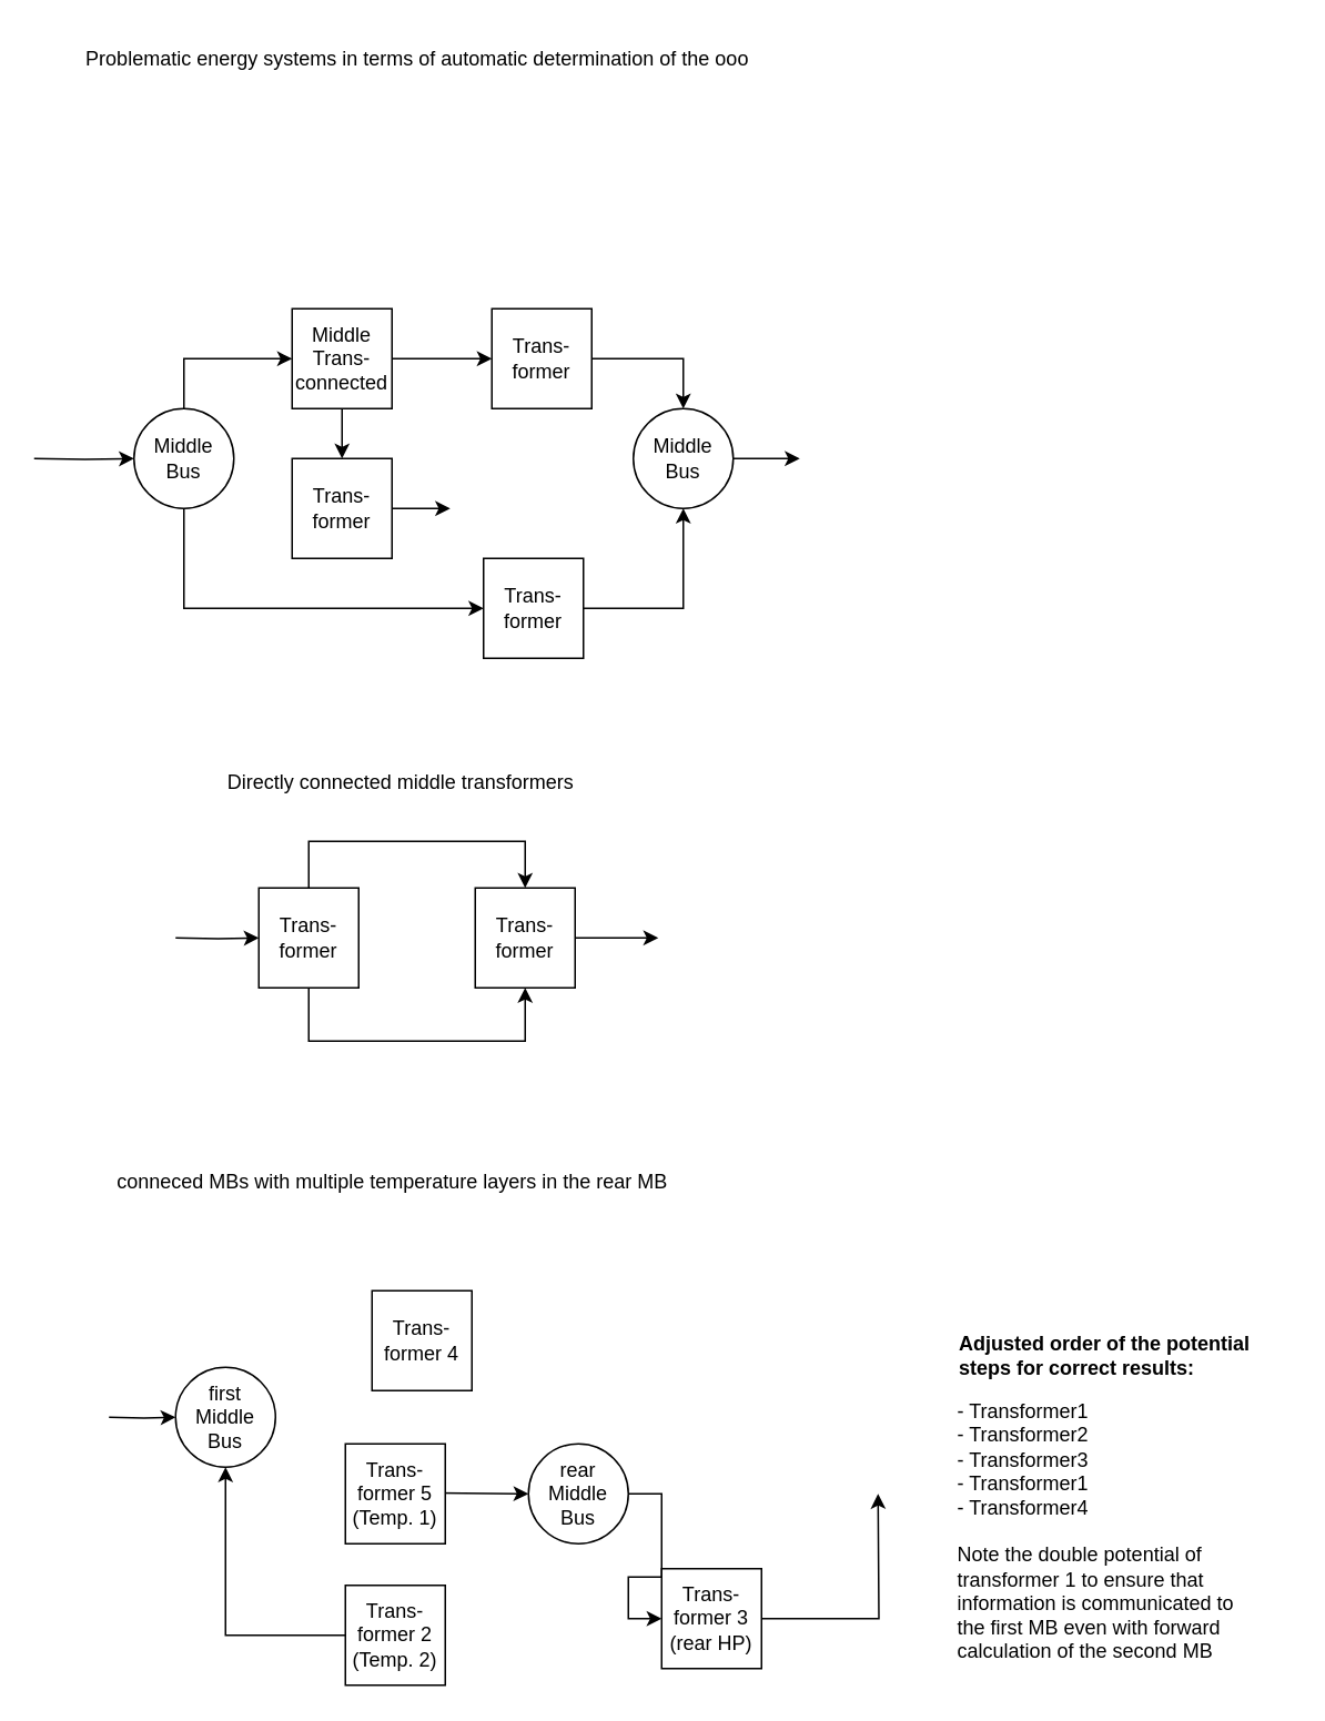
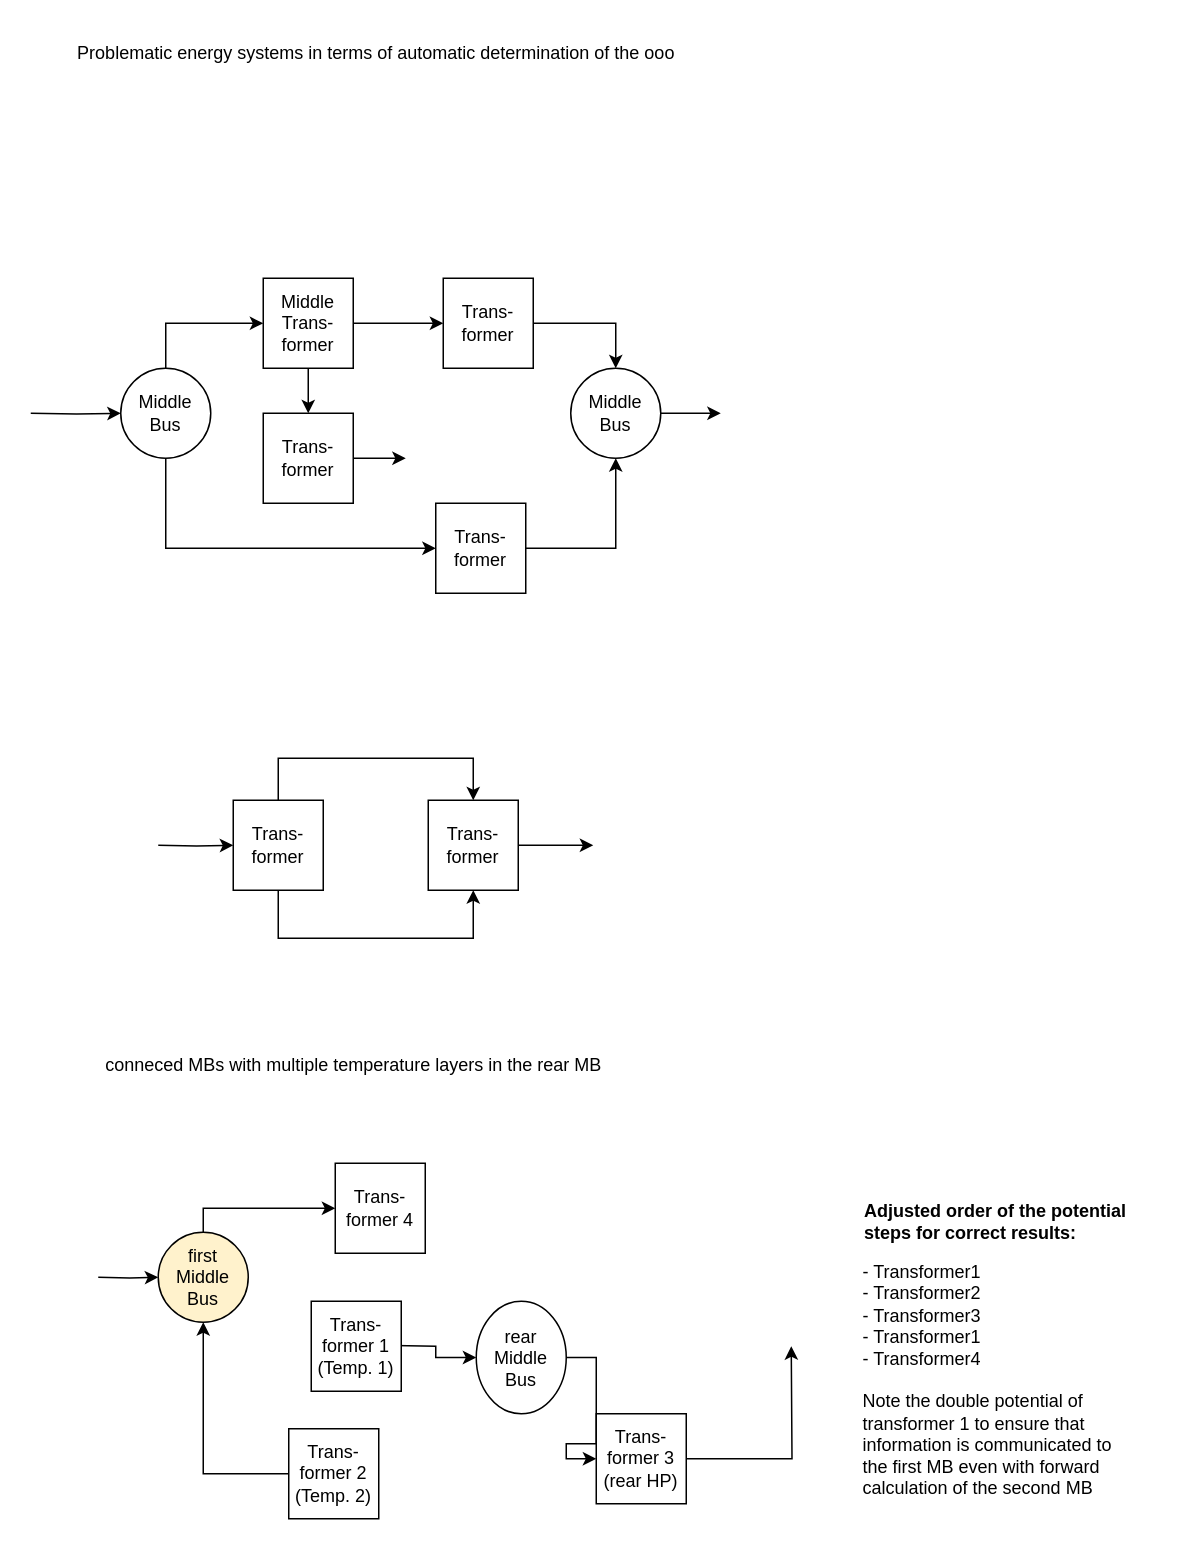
  <mxCell id="0" />
  <mxCell id="1" parent="0" />
  <mxCell id="2" value="" style="edgeStyle=orthogonalEdgeStyle;rounded=0;orthogonalLoop=1;jettySize=auto;html=1;fontSize=15;fontColor=#141414;startArrow=none;startFill=0;" parent="1" source="8" target="3" edge="1"><mxGeometry relative="1" as="geometry" /></mxCell>
  <mxCell id="3" value="Trans-former" style="rounded=0;whiteSpace=wrap;html=1;" parent="1" vertex="1"><mxGeometry x="295" y="185" width="60" height="60" as="geometry" /></mxCell>
  <mxCell id="4" value="" style="edgeStyle=orthogonalEdgeStyle;rounded=0;orthogonalLoop=1;jettySize=auto;html=1;fontSize=15;fontColor=#141414;startArrow=none;startFill=0;" parent="1" source="3" target="6" edge="1"><mxGeometry relative="1" as="geometry"><Array as="points"><mxPoint x="410" y="215" /></Array></mxGeometry></mxCell>
  <mxCell id="5" style="edgeStyle=orthogonalEdgeStyle;rounded=0;orthogonalLoop=1;jettySize=auto;html=1;fontSize=14;" parent="1" source="6" edge="1"><mxGeometry relative="1" as="geometry"><mxPoint x="480" y="275" as="targetPoint" /></mxGeometry></mxCell>
  <mxCell id="6" value="Middle Bus" style="ellipse;whiteSpace=wrap;html=1;" parent="1" vertex="1"><mxGeometry x="380" y="245" width="60" height="60" as="geometry" /></mxCell>
  <mxCell id="7" value="" style="edgeStyle=orthogonalEdgeStyle;rounded=0;orthogonalLoop=1;jettySize=auto;html=1;" parent="1" source="8" target="17" edge="1"><mxGeometry relative="1" as="geometry" /></mxCell>
- <mxCell id="8" value="Middle Trans-connected" style="rounded=0;whiteSpace=wrap;html=1;" parent="1" vertex="1"><mxGeometry x="175" y="185" width="60" height="60" as="geometry" /></mxCell>
+ <mxCell id="8" value="Middle Trans-former" style="rounded=0;whiteSpace=wrap;html=1;" parent="1" vertex="1"><mxGeometry x="175" y="185" width="60" height="60" as="geometry" /></mxCell>
  <mxCell id="9" value="" style="edgeStyle=orthogonalEdgeStyle;rounded=0;orthogonalLoop=1;jettySize=auto;html=1;fontSize=15;fontColor=#141414;startArrow=none;startFill=0;entryX=0.5;entryY=1;entryDx=0;entryDy=0;exitX=1;exitY=0.5;exitDx=0;exitDy=0;" parent="1" source="10" target="6" edge="1"><mxGeometry relative="1" as="geometry"><mxPoint x="414.25" y="355" as="targetPoint" /><Array as="points" /><mxPoint x="330" y="335" as="sourcePoint" /></mxGeometry></mxCell>
  <mxCell id="10" value="Trans-former" style="rounded=0;whiteSpace=wrap;html=1;" parent="1" vertex="1"><mxGeometry x="290" y="335" width="60" height="60" as="geometry" /></mxCell>
  <mxCell id="11" style="edgeStyle=orthogonalEdgeStyle;rounded=0;orthogonalLoop=1;jettySize=auto;html=1;entryX=0;entryY=0.5;entryDx=0;entryDy=0;fontSize=14;" parent="1" source="14" target="8" edge="1"><mxGeometry relative="1" as="geometry"><Array as="points"><mxPoint x="110" y="215" /></Array></mxGeometry></mxCell>
  <mxCell id="12" style="edgeStyle=orthogonalEdgeStyle;rounded=0;orthogonalLoop=1;jettySize=auto;html=1;entryX=0;entryY=0.5;entryDx=0;entryDy=0;fontSize=14;exitX=0.5;exitY=1;exitDx=0;exitDy=0;" parent="1" source="14" target="10" edge="1"><mxGeometry relative="1" as="geometry"><mxPoint x="90.75" y="355" as="sourcePoint" /></mxGeometry></mxCell>
  <mxCell id="13" style="edgeStyle=orthogonalEdgeStyle;rounded=0;orthogonalLoop=1;jettySize=auto;html=1;fontSize=14;" parent="1" target="14" edge="1"><mxGeometry relative="1" as="geometry"><mxPoint x="20" y="275" as="sourcePoint" /></mxGeometry></mxCell>
  <mxCell id="14" value="Middle Bus" style="ellipse;whiteSpace=wrap;html=1;" parent="1" vertex="1"><mxGeometry x="80" y="245" width="60" height="60" as="geometry" /></mxCell>
  <mxCell id="15" value="Problematic energy systems in terms of automatic determination of the ooo" style="text;html=1;align=center;verticalAlign=middle;resizable=0;points=[];autosize=1;strokeColor=none;fillColor=none;" parent="1" vertex="1"><mxGeometry x="40" y="20" width="420" height="30" as="geometry" /></mxCell>
  <mxCell id="16" style="edgeStyle=orthogonalEdgeStyle;rounded=0;orthogonalLoop=1;jettySize=auto;html=1;" parent="1" source="17" edge="1"><mxGeometry relative="1" as="geometry"><mxPoint x="270" y="305" as="targetPoint" /></mxGeometry></mxCell>
  <mxCell id="17" value="Trans-former" style="rounded=0;whiteSpace=wrap;html=1;" parent="1" vertex="1"><mxGeometry x="175" y="275" width="60" height="60" as="geometry" /></mxCell>
  <mxCell id="18" style="edgeStyle=orthogonalEdgeStyle;rounded=0;orthogonalLoop=1;jettySize=auto;html=1;entryX=0.5;entryY=0;entryDx=0;entryDy=0;" parent="1" source="21" target="23" edge="1"><mxGeometry relative="1" as="geometry"><Array as="points"><mxPoint x="185" y="505" /><mxPoint x="315" y="505" /></Array></mxGeometry></mxCell>
  <mxCell id="19" style="edgeStyle=orthogonalEdgeStyle;rounded=0;orthogonalLoop=1;jettySize=auto;html=1;entryX=0.5;entryY=1;entryDx=0;entryDy=0;" parent="1" source="21" target="23" edge="1"><mxGeometry relative="1" as="geometry"><Array as="points"><mxPoint x="185" y="625" /><mxPoint x="315" y="625" /></Array></mxGeometry></mxCell>
  <mxCell id="20" style="edgeStyle=orthogonalEdgeStyle;rounded=0;orthogonalLoop=1;jettySize=auto;html=1;" parent="1" target="21" edge="1"><mxGeometry relative="1" as="geometry"><mxPoint x="105" y="563" as="sourcePoint" /></mxGeometry></mxCell>
  <mxCell id="21" value="Trans-former" style="rounded=0;whiteSpace=wrap;html=1;" parent="1" vertex="1"><mxGeometry x="155" y="533" width="60" height="60" as="geometry" /></mxCell>
  <mxCell id="22" style="edgeStyle=orthogonalEdgeStyle;rounded=0;orthogonalLoop=1;jettySize=auto;html=1;" parent="1" source="23" edge="1"><mxGeometry relative="1" as="geometry"><mxPoint x="395" y="563" as="targetPoint" /></mxGeometry></mxCell>
  <mxCell id="23" value="Trans-former" style="rounded=0;whiteSpace=wrap;html=1;" parent="1" vertex="1"><mxGeometry x="285" y="533" width="60" height="60" as="geometry" /></mxCell>
- <mxCell id="24" value="Directly connected middle transformers" style="text;html=1;align=center;verticalAlign=middle;resizable=0;points=[];autosize=1;strokeColor=none;fillColor=none;" parent="1" vertex="1"><mxGeometry x="125" y="455" width="230" height="30" as="geometry" /></mxCell>
  <mxCell id="25" value="" style="edgeStyle=orthogonalEdgeStyle;rounded=0;orthogonalLoop=1;jettySize=auto;html=1;fontSize=15;fontColor=#141414;startArrow=none;startFill=0;entryX=0;entryY=0.5;entryDx=0;entryDy=0;" parent="1" target="28" edge="1"><mxGeometry relative="1" as="geometry"><mxPoint x="262" y="896.5" as="sourcePoint" /><mxPoint x="322" y="896.5" as="targetPoint" /></mxGeometry></mxCell>
  <mxCell id="26" value="Trans-former 4" style="rounded=0;whiteSpace=wrap;html=1;" parent="1" vertex="1"><mxGeometry x="223" y="775" width="60" height="60" as="geometry" /></mxCell>
  <mxCell id="27" style="edgeStyle=orthogonalEdgeStyle;rounded=0;orthogonalLoop=1;jettySize=auto;html=1;entryX=0;entryY=0.5;entryDx=0;entryDy=0;" parent="1" source="28" target="37" edge="1"><mxGeometry relative="1" as="geometry" /></mxCell>
- <mxCell id="28" value="rear&lt;br&gt;Middle Bus" style="ellipse;whiteSpace=wrap;html=1;" parent="1" vertex="1"><mxGeometry x="317" y="867" width="60" height="60" as="geometry" /></mxCell>
+ <mxCell id="28" value="rear&lt;br&gt;Middle Bus" style="ellipse;whiteSpace=wrap;html=1;" parent="1" vertex="1"><mxGeometry x="317" y="867" width="60" height="75" as="geometry" /></mxCell>
+ <mxCell id="29" style="edgeStyle=orthogonalEdgeStyle;rounded=0;orthogonalLoop=1;jettySize=auto;html=1;entryX=0;entryY=0.5;entryDx=0;entryDy=0;" parent="1" source="31" target="26" edge="1"><mxGeometry relative="1" as="geometry"><Array as="points"><mxPoint x="135" y="805" /></Array></mxGeometry></mxCell>
  <mxCell id="30" style="edgeStyle=orthogonalEdgeStyle;rounded=0;orthogonalLoop=1;jettySize=auto;html=1;" parent="1" target="31" edge="1"><mxGeometry relative="1" as="geometry"><mxPoint x="65" y="851" as="sourcePoint" /></mxGeometry></mxCell>
- <mxCell id="31" value="first&lt;br&gt;Middle Bus" style="ellipse;whiteSpace=wrap;html=1;" parent="1" vertex="1"><mxGeometry x="105" y="821" width="60" height="60" as="geometry" /></mxCell>
+ <mxCell id="31" value="first&lt;br&gt;Middle Bus" style="ellipse;whiteSpace=wrap;html=1;fillColor=#fff2cc;" parent="1" vertex="1"><mxGeometry x="105" y="821" width="60" height="60" as="geometry" /></mxCell>
  <mxCell id="32" value="conneced MBs with multiple temperature layers in the rear MB" style="text;html=1;align=center;verticalAlign=middle;resizable=0;points=[];autosize=1;strokeColor=none;fillColor=none;" parent="1" vertex="1"><mxGeometry x="60" y="695" width="350" height="30" as="geometry" /></mxCell>
- <mxCell id="33" value="Trans-former 5&lt;br&gt;(Temp. 1)" style="rounded=0;whiteSpace=wrap;html=1;" parent="1" vertex="1"><mxGeometry x="207" y="867" width="60" height="60" as="geometry" /></mxCell>
+ <mxCell id="33" value="Trans-former 1&lt;br&gt;(Temp. 1)" style="rounded=0;whiteSpace=wrap;html=1;" parent="1" vertex="1"><mxGeometry x="207" y="867" width="60" height="60" as="geometry" /></mxCell>
  <mxCell id="34" style="edgeStyle=orthogonalEdgeStyle;rounded=0;orthogonalLoop=1;jettySize=auto;html=1;" parent="1" source="35" target="31" edge="1"><mxGeometry relative="1" as="geometry" /></mxCell>
- <mxCell id="35" value="Trans-former 2&lt;br&gt;(Temp. 2)" style="rounded=0;whiteSpace=wrap;html=1;" parent="1" vertex="1"><mxGeometry x="207" y="952" width="60" height="60" as="geometry" /></mxCell>
+ <mxCell id="35" value="Trans-former 2&lt;br&gt;(Temp. 2)" style="rounded=0;whiteSpace=wrap;html=1;" parent="1" vertex="1"><mxGeometry x="192" y="952" width="60" height="60" as="geometry" /></mxCell>
  <mxCell id="36" style="edgeStyle=orthogonalEdgeStyle;rounded=0;orthogonalLoop=1;jettySize=auto;html=1;" parent="1" source="37" edge="1"><mxGeometry relative="1" as="geometry"><mxPoint x="527" y="897" as="targetPoint" /></mxGeometry></mxCell>
  <mxCell id="37" value="Trans-former 3 (rear HP)" style="rounded=0;whiteSpace=wrap;html=1;" parent="1" vertex="1"><mxGeometry x="397" y="942" width="60" height="60" as="geometry" /></mxCell>
  <mxCell id="38" value="- Transformer1&lt;br&gt;- Transformer2&lt;br&gt;- Transformer3&lt;br&gt;- Transformer1&lt;br&gt;- Transformer4&lt;br&gt;&lt;br&gt;Note the double potential of transformer 1 to ensure that information is communicated to the first MB even with forward calculation of the second MB" style="text;whiteSpace=wrap;html=1;" vertex="1" parent="1"><mxGeometry x="573" y="834" width="180" height="170" as="geometry" /></mxCell>
  <mxCell id="39" value="Adjusted order of the potential&lt;br&gt;steps for correct results:" style="text;html=1;align=left;verticalAlign=middle;resizable=0;points=[];autosize=1;strokeColor=none;fillColor=none;fontStyle=1" vertex="1" parent="1"><mxGeometry x="574" y="794" width="200" height="40" as="geometry" /></mxCell>
